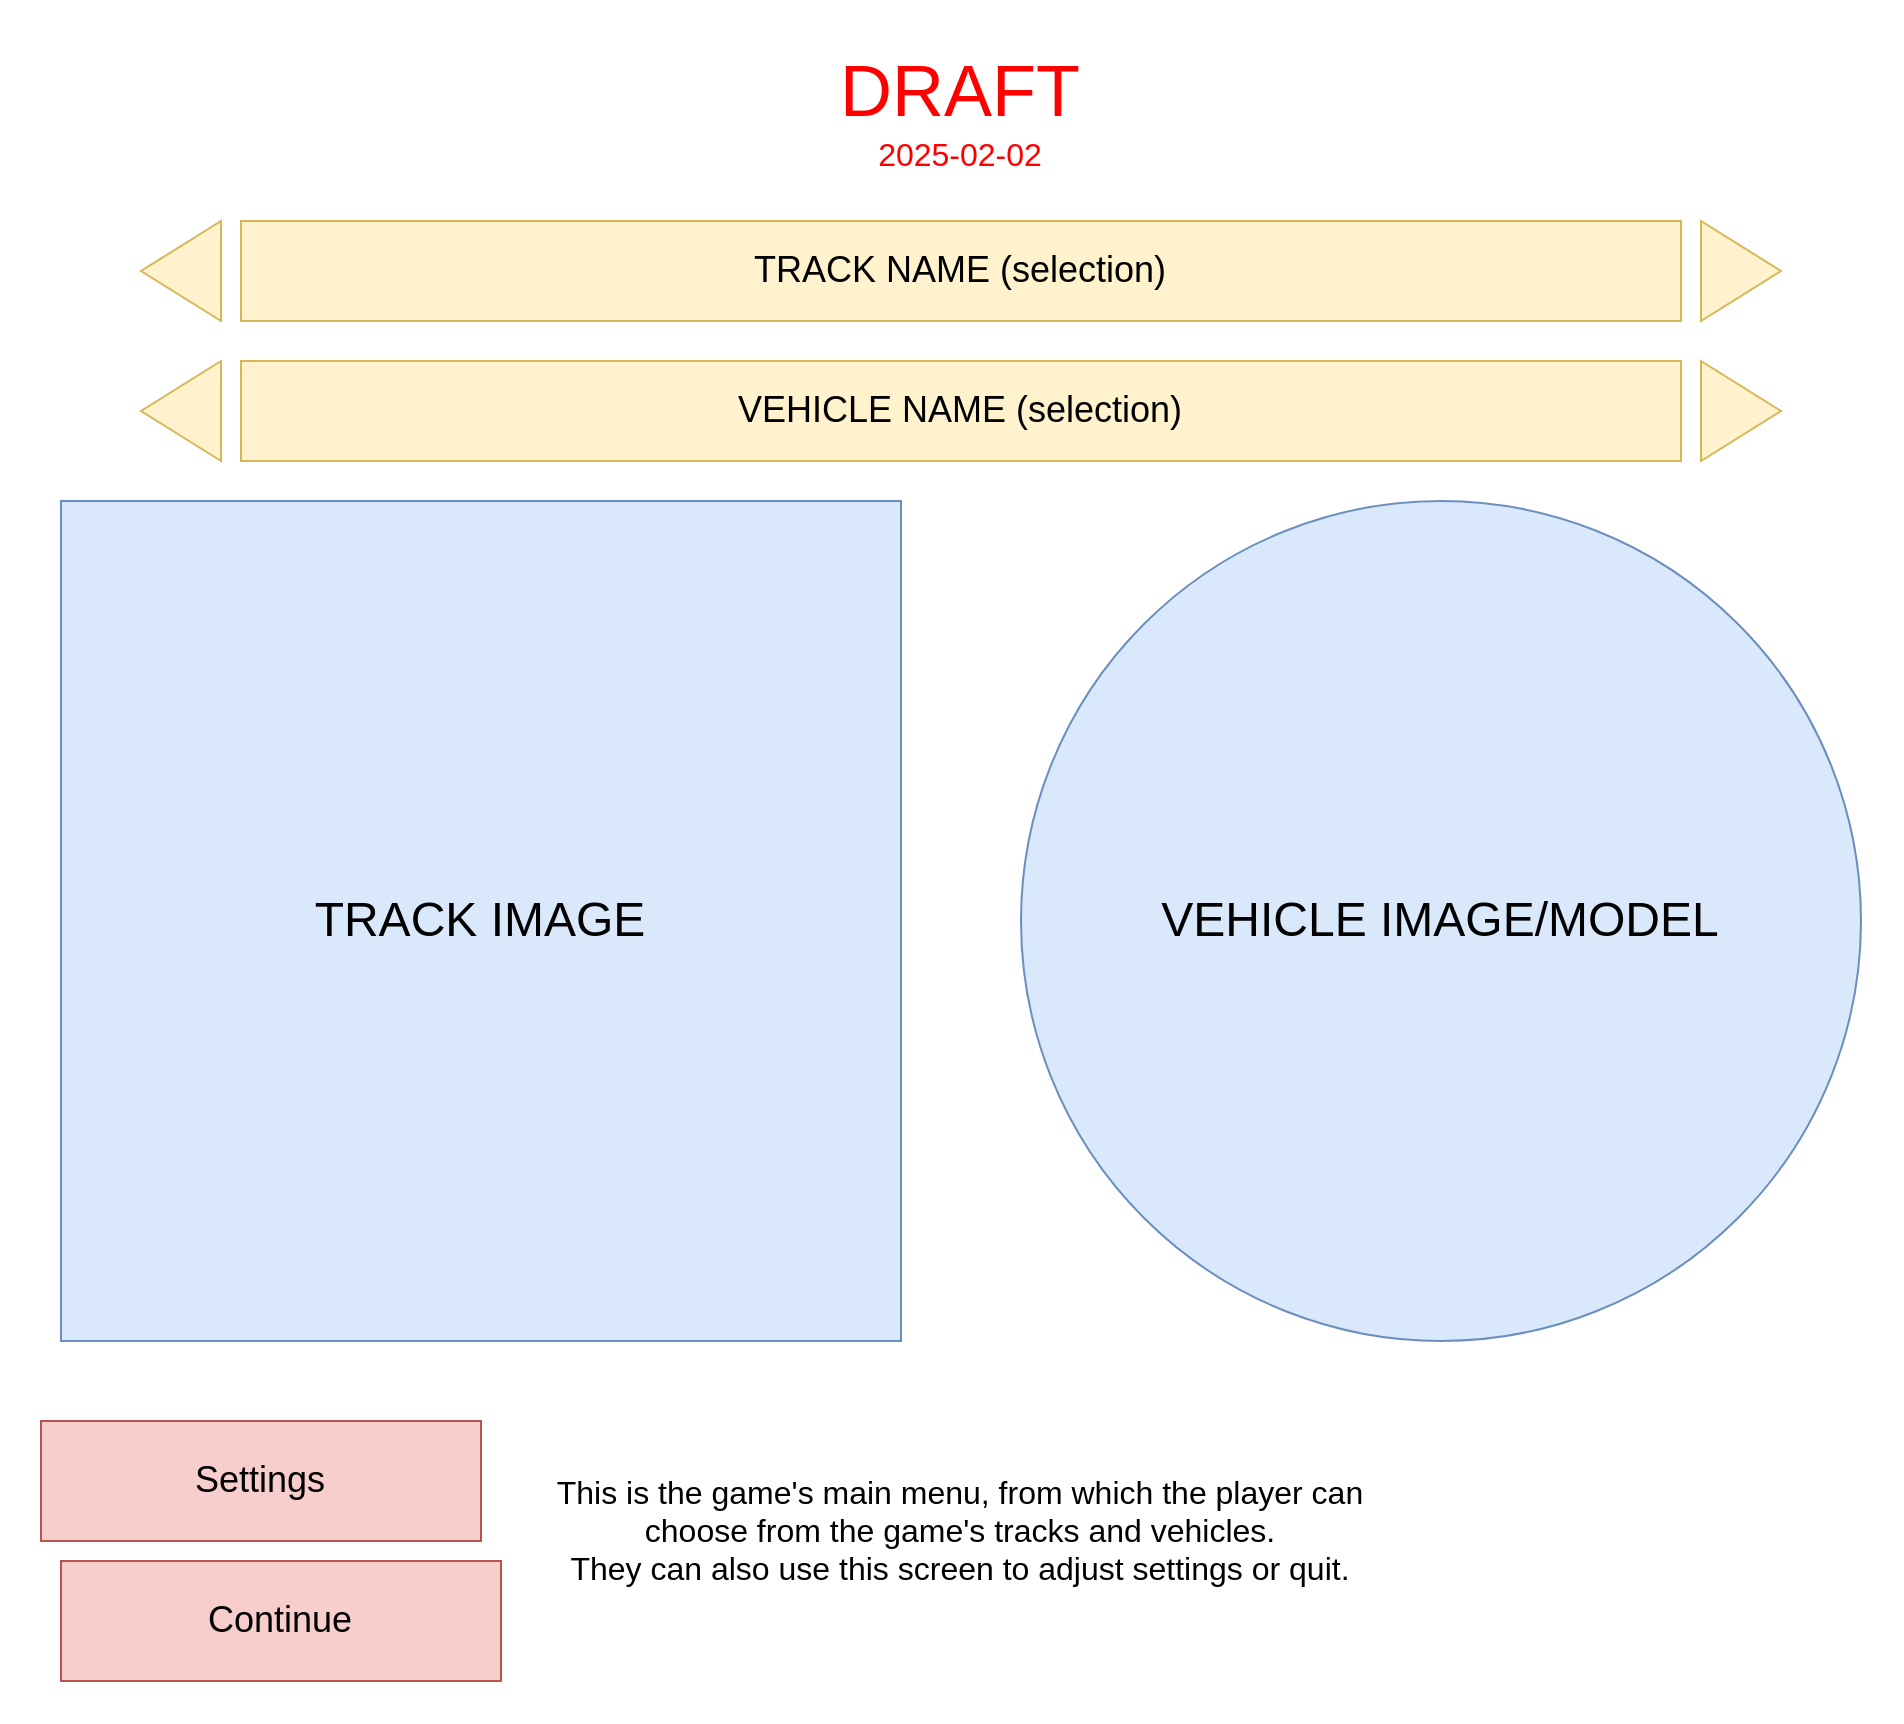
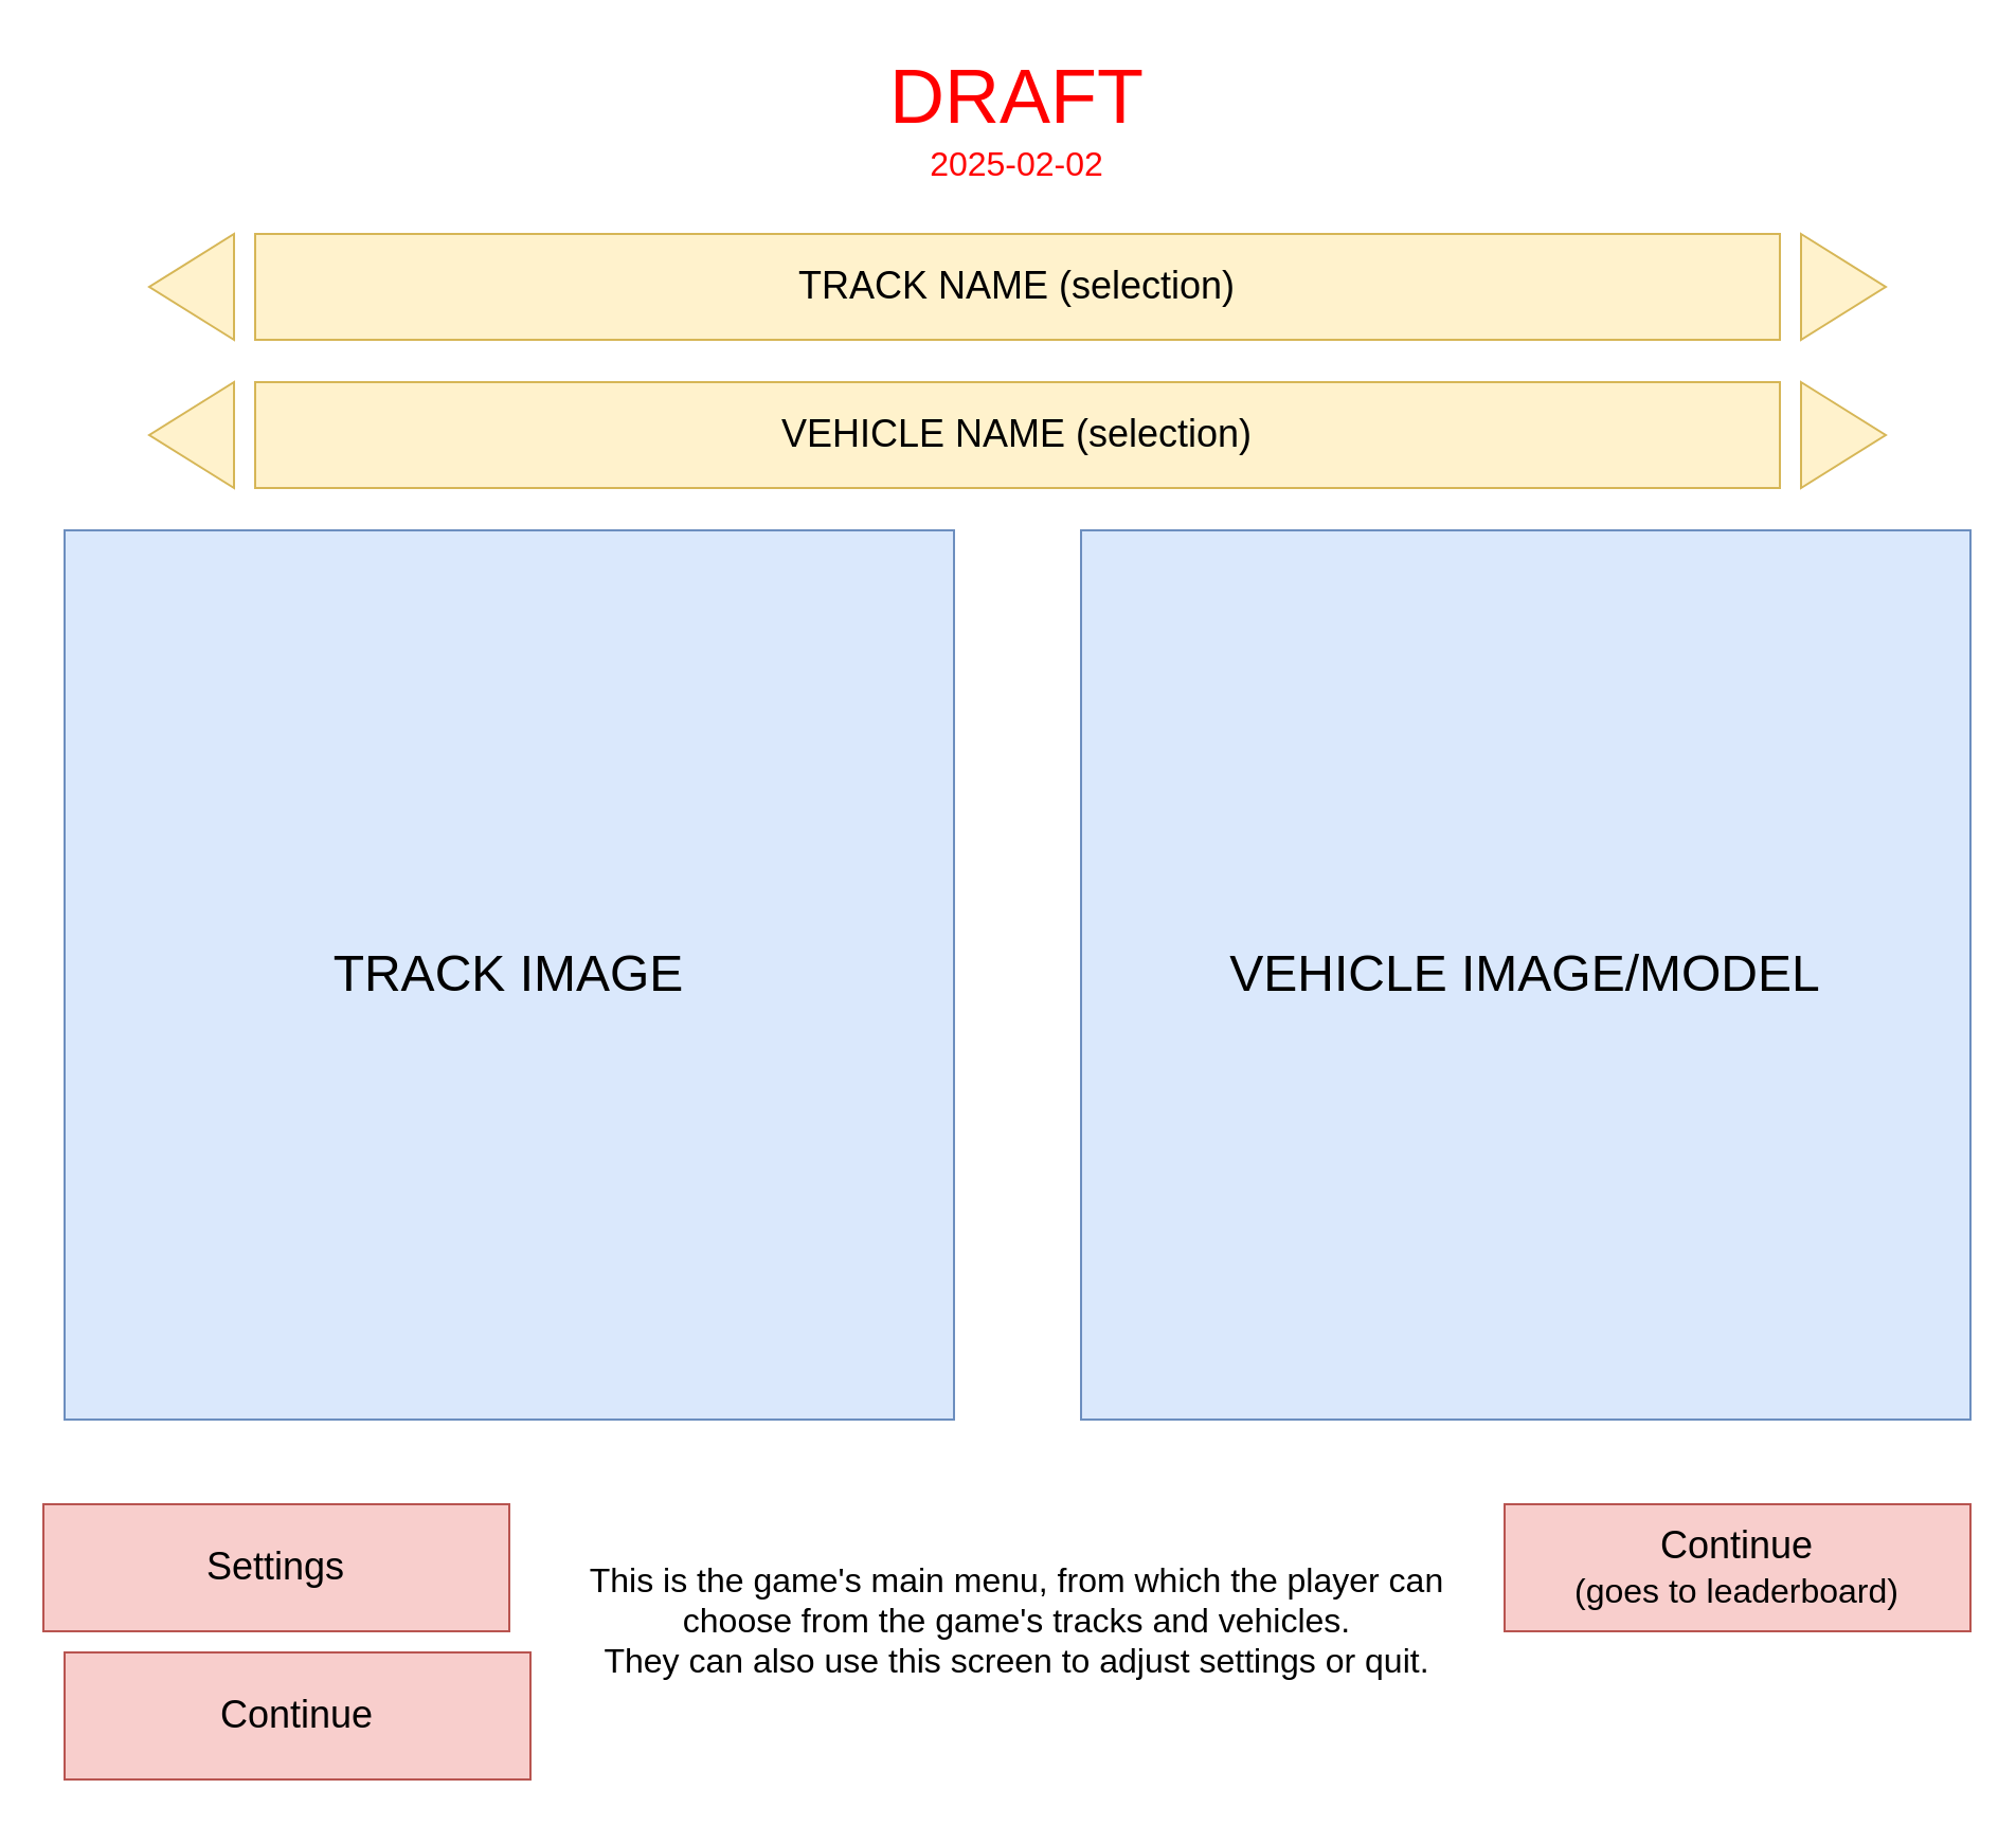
  <mxCell id="0" />
  <mxCell id="1" parent="0" />
  <mxCell id="2" value="&lt;font style=&quot;font-size: 24px;&quot;&gt;TRACK IMAGE&lt;/font&gt;" style="whiteSpace=wrap;html=1;aspect=fixed;fillColor=#dae8fc;strokeColor=#6c8ebf;" vertex="1" parent="1"><mxGeometry x="30" y="250" width="420" height="420" as="geometry" /></mxCell>
- <mxCell id="3" value="&lt;font style=&quot;font-size: 24px;&quot;&gt;VEHICLE IMAGE/MODEL&lt;br&gt;&lt;/font&gt;" style="ellipse;whiteSpace=wrap;html=1;aspect=fixed;fillColor=#dae8fc;strokeColor=#6c8ebf;" vertex="1" parent="1"><mxGeometry x="510" y="250" width="420" height="420" as="geometry" /></mxCell>
+ <mxCell id="3" value="&lt;font style=&quot;font-size: 24px;&quot;&gt;VEHICLE IMAGE/MODEL&lt;br&gt;&lt;/font&gt;" style="whiteSpace=wrap;html=1;aspect=fixed;fillColor=#dae8fc;strokeColor=#6c8ebf;" vertex="1" parent="1"><mxGeometry x="510" y="250" width="420" height="420" as="geometry" /></mxCell>
+ <mxCell id="4" value="&lt;div&gt;&lt;font style=&quot;font-size: 18px;&quot;&gt;Continue&lt;/font&gt;&lt;/div&gt;&lt;font size=&quot;3&quot;&gt;(goes to leaderboard)&lt;/font&gt;" style="rounded=0;whiteSpace=wrap;html=1;fillColor=#f8cecc;strokeColor=#b85450;" vertex="1" parent="1"><mxGeometry x="710" y="710" width="220" height="60" as="geometry" /></mxCell>
  <mxCell id="5" value="&lt;font style=&quot;font-size: 18px;&quot;&gt;TRACK NAME (selection)&lt;br&gt;&lt;/font&gt;" style="rounded=0;whiteSpace=wrap;html=1;fillColor=#fff2cc;strokeColor=#d6b656;" vertex="1" parent="1"><mxGeometry x="120" y="110" width="720" height="50" as="geometry" /></mxCell>
  <mxCell id="6" value="&lt;font style=&quot;font-size: 18px;&quot;&gt;VEHICLE NAME (selection)&lt;br&gt;&lt;/font&gt;" style="rounded=0;whiteSpace=wrap;html=1;fillColor=#fff2cc;strokeColor=#d6b656;" vertex="1" parent="1"><mxGeometry x="120" y="180" width="720" height="50" as="geometry" /></mxCell>
  <mxCell id="7" value="" style="triangle;whiteSpace=wrap;html=1;fillColor=#fff2cc;strokeColor=#d6b656;" vertex="1" parent="1"><mxGeometry x="850" y="110" width="40" height="50" as="geometry" /></mxCell>
  <mxCell id="8" value="" style="triangle;whiteSpace=wrap;html=1;rotation=-180;fillColor=#fff2cc;strokeColor=#d6b656;" vertex="1" parent="1"><mxGeometry x="70" y="180" width="40" height="50" as="geometry" /></mxCell>
  <mxCell id="9" value="" style="triangle;whiteSpace=wrap;html=1;rotation=-180;fillColor=#fff2cc;strokeColor=#d6b656;" vertex="1" parent="1"><mxGeometry x="70" y="110" width="40" height="50" as="geometry" /></mxCell>
  <mxCell id="10" value="" style="triangle;whiteSpace=wrap;html=1;fillColor=#fff2cc;strokeColor=#d6b656;" vertex="1" parent="1"><mxGeometry x="850" y="180" width="40" height="50" as="geometry" /></mxCell>
  <mxCell id="11" value="&lt;div&gt;&lt;font style=&quot;font-size: 36px; color: rgb(255, 0, 0);&quot;&gt;DRAFT&lt;/font&gt;&lt;/div&gt;&lt;div&gt;&lt;font style=&quot;color: rgb(255, 0, 0);&quot; size=&quot;3&quot;&gt;2025-02-02&lt;/font&gt;&lt;font style=&quot;color: rgba(0, 0, 0, 0);&quot; size=&quot;3&quot;&gt;&lt;br&gt;&lt;/font&gt;&lt;/div&gt;" style="text;html=1;align=center;verticalAlign=middle;whiteSpace=wrap;rounded=0;" vertex="1" parent="1"><mxGeometry x="370" y="20" width="220" height="70" as="geometry" /></mxCell>
  <mxCell id="12" value="&lt;div&gt;&lt;font size=&quot;3&quot;&gt;This is the game's main menu, from which the player can choose from the game's tracks and vehicles.&lt;/font&gt;&lt;/div&gt;&lt;div&gt;&lt;font size=&quot;3&quot;&gt;They can also use this screen to adjust settings or quit.&lt;br&gt;&lt;/font&gt;&lt;/div&gt;" style="text;html=1;align=center;verticalAlign=middle;whiteSpace=wrap;rounded=0;" vertex="1" parent="1"><mxGeometry x="260" y="710" width="440" height="110" as="geometry" /></mxCell>
  <mxCell id="13" value="&lt;div&gt;&lt;font style=&quot;font-size: 18px;&quot;&gt;Settings&lt;/font&gt;&lt;/div&gt;" style="rounded=0;whiteSpace=wrap;html=1;fillColor=#f8cecc;strokeColor=#b85450;" vertex="1" parent="1"><mxGeometry x="20" y="710" width="220" height="60" as="geometry" /></mxCell>
  <mxCell id="14" value="&lt;font style=&quot;font-size: 18px;&quot;&gt;Continue&lt;/font&gt;" style="rounded=0;whiteSpace=wrap;html=1;fillColor=#f8cecc;strokeColor=#b85450;" vertex="1" parent="1"><mxGeometry x="30" y="780" width="220" height="60" as="geometry" /></mxCell>
